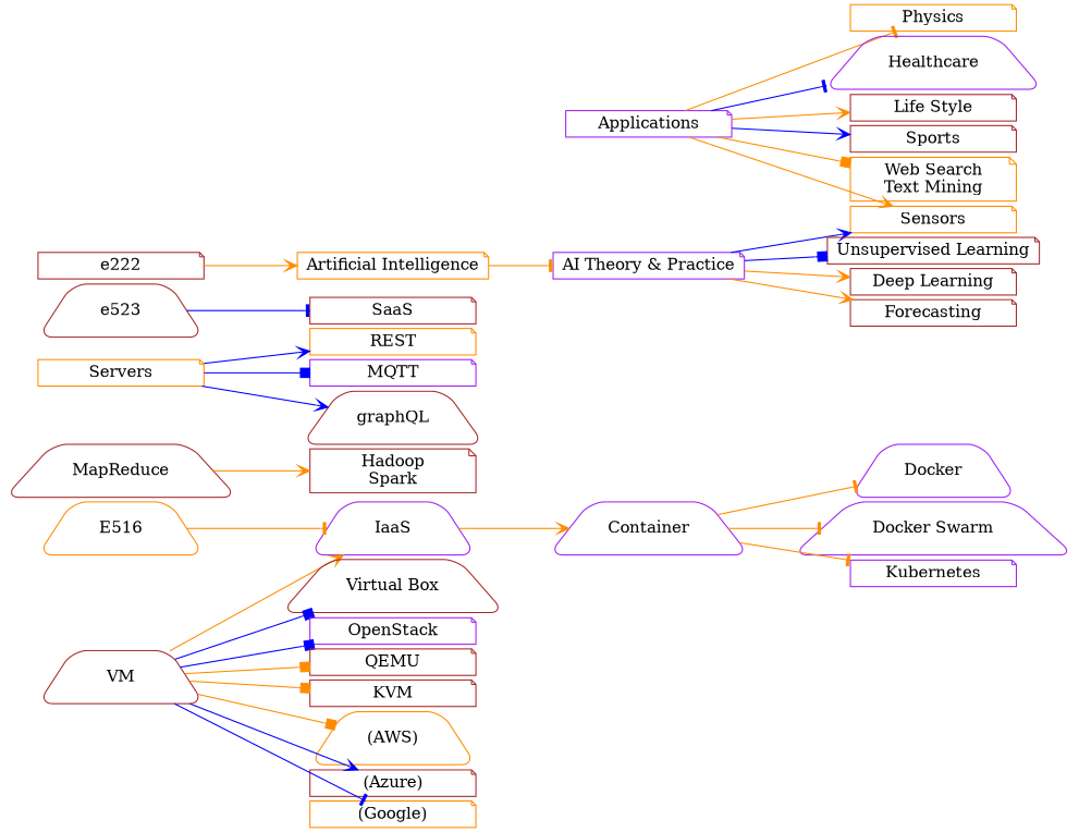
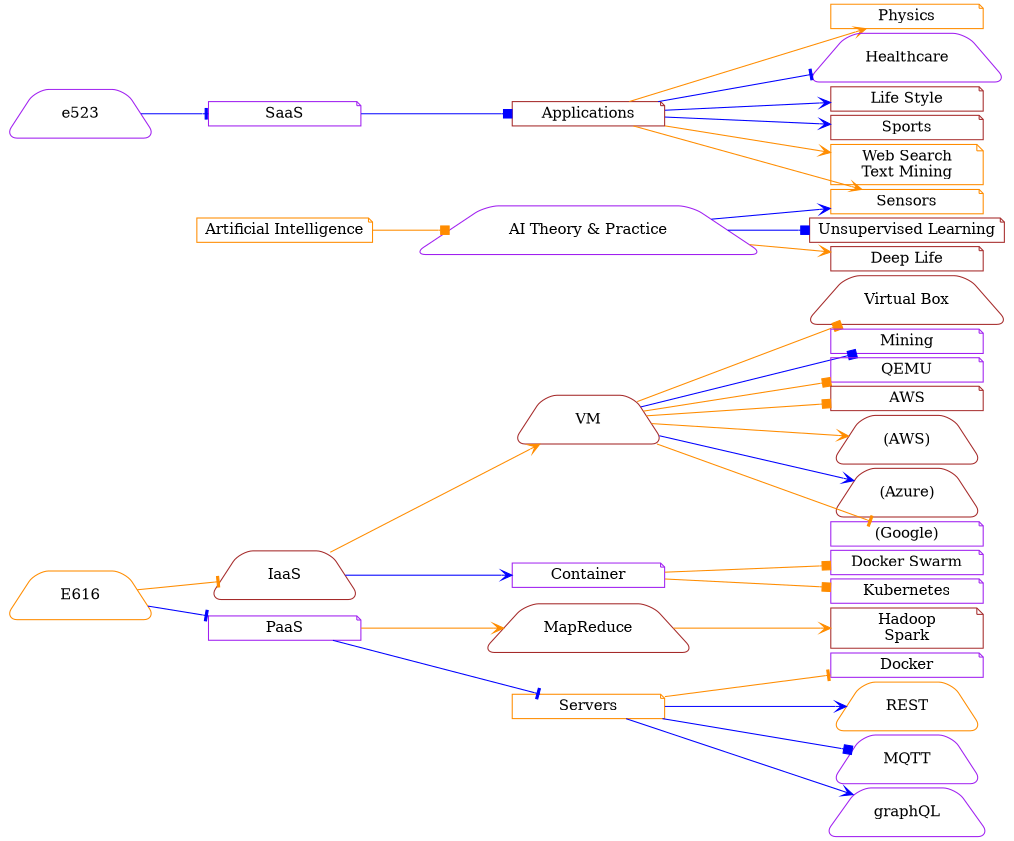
  digraph {
    nodesep=0.05
    rankdir=LR
    ranksep=0.525
    splines=line
    node [color=purple shadow_blur=5 shadow_offset=7 shape=note style=rounded]
    edge [arrowhead=vee color=darkorange]
-   E516 [color=darkorange height=0.05 shape=trapezium width=2]
-   IaaS [height=0.05 shape=trapezium width=2]
+   E516 [color=darkorange height=0.05 shape=trapezium width=2 label=E616]
+   IaaS [color=brown height=0.05 shape=trapezium width=2]
+   PaaS [height=0.05 width=2]
    VM [color=brown height=0.05 shape=trapezium width=2]
-   Container [height=0.05 shape=trapezium width=2]
+   Container [height=0.05 width=2]
    MapReduce [color=brown height=0.05 shape=trapezium width=2]
    Servers [color=darkorange height=0.05 width=2]
    "Virtual Box" [color=brown height=0.05 shape=trapezium width=2]
-   OpenStack [height=0.05 width=2]
-   QEMU [color=brown height=0.05 width=2]
-   KVM [color=brown height=0.05 width=2]
-   "(AWS)" [color=darkorange height=0.05 shape=trapezium width=2]
-   "(Azure)" [color=brown height=0.05 width=2]
-   "(Google)" [color=darkorange height=0.05 width=2]
-   Docker [height=0.05 shape=trapezium width=2]
-   "Docker Swarm" [height=0.05 shape=trapezium width=2]
+   OpenStack [height=0.05 width=2 label=Mining]
+   QEMU [height=0.05 width=2]
+   KVM [color=brown height=0.05 width=2 label=AWS]
+   "(AWS)" [color=brown height=0.05 shape=trapezium width=2]
+   "(Azure)" [color=brown height=0.05 shape=trapezium width=2]
+   "(Google)" [height=0.05 width=2]
+   Docker [height=0.05 width=2]
+   "Docker Swarm" [height=0.05 width=2]
    Kubernetes [height=0.05 width=2]
    "Hadoop\nSpark" [color=brown height=0.05 width=2]
-   REST [color=darkorange height=0.05 width=2]
-   MQTT [height=0.05 width=2]
-   graphQL [color=brown height=0.05 shape=trapezium width=2]
-   e523 [color=brown height=0.05 shape=trapezium width=2]
-   SaaS [color=brown height=0.05 width=2]
-   Applications [height=0.05 width=2]
+   REST [color=darkorange height=0.05 shape=trapezium width=2]
+   MQTT [height=0.05 shape=trapezium width=2]
+   graphQL [height=0.05 shape=trapezium width=2]
+   e523 [height=0.05 shape=trapezium width=2]
+   SaaS [height=0.05 width=2]
+   Applications [color=brown height=0.05 width=2]
    Physics [color=darkorange height=0.05 width=2]
    Healthcare [height=0.05 shape=trapezium width=2]
    "Life Style" [color=brown height=0.05 width=2]
    Sensors [color=darkorange height=0.05 width=2]
    Sports [color=brown height=0.05 width=2]
    "Web Search\nText Mining" [color=darkorange height=0.05 width=2]
-   e222 [color=brown height=0.05 width=2]
    "Artificial Intelligence" [color=darkorange height=0.05 width=2]
-   "AI Theory & Practice" [height=0.05 width=2]
+   "AI Theory & Practice" [height=0.05 shape=trapezium width=2]
    "Unsupervised Learning" [color=brown height=0.05 width=2]
-   "Deep Learning" [color=brown height=0.05 width=2]
-   Forecasting [color=brown height=0.05 width=2]
+   "Deep Learning" [color=brown height=0.05 width=2 label="Deep Life"]
    E516 -> IaaS [arrowhead=tee]
-   VM -> IaaS
-   IaaS -> Container
-   VM -> "Virtual Box" [arrowhead=box color=blue]
+   E516 -> PaaS [arrowhead=tee color=blue]
+   IaaS -> VM
+   IaaS -> Container [color=blue]
+   PaaS -> MapReduce
+   PaaS -> Servers [arrowhead=tee color=blue]
+   VM -> "Virtual Box" [arrowhead=box]
    VM -> OpenStack [arrowhead=box color=blue]
    VM -> QEMU [arrowhead=box]
    VM -> KVM [arrowhead=box]
-   VM -> "(AWS)" [arrowhead=box]
+   VM -> "(AWS)"
    VM -> "(Azure)" [color=blue]
-   VM -> "(Google)" [arrowhead=tee color=blue]
-   Container -> Docker [arrowhead=tee]
-   Container -> "Docker Swarm" [arrowhead=tee]
-   Container -> Kubernetes [arrowhead=tee]
+   VM -> "(Google)" [arrowhead=tee]
+   Servers -> Docker [arrowhead=tee]
+   Container -> "Docker Swarm" [arrowhead=box]
+   Container -> Kubernetes [arrowhead=box]
    MapReduce -> "Hadoop\nSpark"
    Servers -> REST [color=blue]
    Servers -> MQTT [arrowhead=box color=blue]
    Servers -> graphQL [color=blue]
    e523 -> SaaS [arrowhead=tee color=blue]
-   Applications -> Physics [arrowhead=tee]
+   SaaS -> Applications [arrowhead=box color=blue]
+   Applications -> Physics
    Applications -> Healthcare [arrowhead=tee color=blue]
-   Applications -> "Life Style"
+   Applications -> "Life Style" [color=blue]
    Applications -> Sensors
    Applications -> Sports [color=blue]
-   Applications -> "Web Search\nText Mining" [arrowhead=box]
-   e222 -> "Artificial Intelligence"
-   "Artificial Intelligence" -> "AI Theory & Practice" [arrowhead=tee]
+   Applications -> "Web Search\nText Mining"
+   "Artificial Intelligence" -> "AI Theory & Practice" [arrowhead=box]
    "AI Theory & Practice" -> Sensors [color=blue]
    "AI Theory & Practice" -> "Unsupervised Learning" [arrowhead=box color=blue]
    "AI Theory & Practice" -> "Deep Learning"
-   "AI Theory & Practice" -> Forecasting
  }
